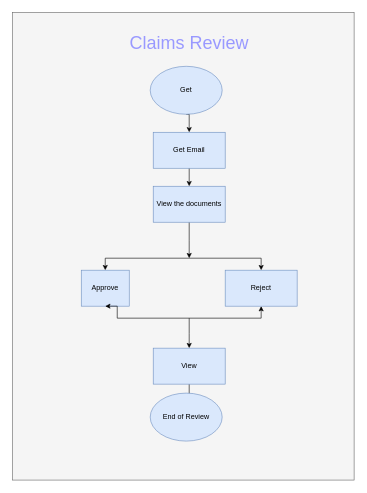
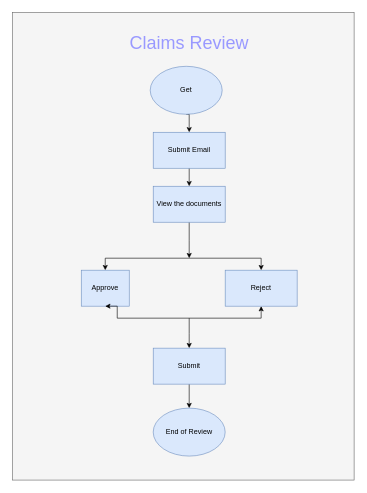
  <mxCell id="0" />
  <mxCell id="1" parent="0" />
  <mxCell id="2" value="" style="rounded=0;whiteSpace=wrap;html=1;fontSize=12;fillColor=#f5f5f5;strokeColor=#666666;fontColor=#333333;" parent="1" vertex="1"><mxGeometry x="20" y="20" width="570" height="780" as="geometry" /></mxCell>
  <mxCell id="3" value="&lt;font color=&quot;#9999FF&quot;&gt;Claims Review&lt;/font&gt;" style="text;html=1;strokeColor=none;fillColor=none;align=center;verticalAlign=middle;whiteSpace=wrap;rounded=0;fontSize=30;" parent="1" vertex="1"><mxGeometry x="175" y="60" width="280" height="20" as="geometry" /></mxCell>
  <mxCell id="4" style="edgeStyle=orthogonalEdgeStyle;rounded=0;orthogonalLoop=1;jettySize=auto;html=1;exitX=0.5;exitY=1;exitDx=0;exitDy=0;entryX=0.5;entryY=0;entryDx=0;entryDy=0;fontSize=12;" parent="1" source="5" target="7" edge="1"><mxGeometry relative="1" as="geometry" /></mxCell>
  <mxCell id="5" value="&lt;font style=&quot;font-size: 12px;&quot;&gt;Get&lt;/font&gt;" style="ellipse;whiteSpace=wrap;html=1;fontSize=12;fillColor=#dae8fc;strokeColor=#6c8ebf;" parent="1" vertex="1"><mxGeometry x="250" y="110" width="120" height="80" as="geometry" /></mxCell>
  <mxCell id="6" style="edgeStyle=orthogonalEdgeStyle;rounded=0;orthogonalLoop=1;jettySize=auto;html=1;exitX=0.5;exitY=1;exitDx=0;exitDy=0;entryX=0.5;entryY=0;entryDx=0;entryDy=0;fontSize=12;" parent="1" source="7" target="9" edge="1"><mxGeometry relative="1" as="geometry" /></mxCell>
- <mxCell id="7" value="Get Email" style="rounded=0;whiteSpace=wrap;html=1;fontSize=12;fillColor=#dae8fc;strokeColor=#6c8ebf;" parent="1" vertex="1"><mxGeometry x="255" y="220" width="120" height="60" as="geometry" /></mxCell>
+ <mxCell id="7" value="Submit Email" style="rounded=0;whiteSpace=wrap;html=1;fontSize=12;fillColor=#dae8fc;strokeColor=#6c8ebf;" parent="1" vertex="1"><mxGeometry x="255" y="220" width="120" height="60" as="geometry" /></mxCell>
  <mxCell id="8" style="edgeStyle=orthogonalEdgeStyle;rounded=0;orthogonalLoop=1;jettySize=auto;html=1;exitX=0.5;exitY=1;exitDx=0;exitDy=0;" parent="1" source="9" edge="1"><mxGeometry relative="1" as="geometry"><mxPoint x="315" y="430" as="targetPoint" /></mxGeometry></mxCell>
  <mxCell id="9" value="View the documents" style="rounded=0;whiteSpace=wrap;html=1;fontSize=12;fillColor=#dae8fc;strokeColor=#6c8ebf;" parent="1" vertex="1"><mxGeometry x="255" y="310" width="120" height="60" as="geometry" /></mxCell>
  <mxCell id="10" style="edgeStyle=orthogonalEdgeStyle;rounded=0;orthogonalLoop=1;jettySize=auto;html=1;exitX=0.5;exitY=0;exitDx=0;exitDy=0;entryX=0.5;entryY=0;entryDx=0;entryDy=0;startArrow=classic;startFill=1;" parent="1" source="11" target="17" edge="1"><mxGeometry relative="1" as="geometry" /></mxCell>
  <mxCell id="11" value="Approve" style="rounded=0;whiteSpace=wrap;html=1;fontSize=12;fillColor=#dae8fc;strokeColor=#6c8ebf;" parent="1" vertex="1"><mxGeometry x="135" y="450" width="80" height="60" as="geometry" /></mxCell>
  <mxCell id="12" style="edgeStyle=orthogonalEdgeStyle;rounded=0;orthogonalLoop=1;jettySize=auto;html=1;exitX=0.5;exitY=0;exitDx=0;exitDy=0;startArrow=classic;startFill=1;endArrow=none;endFill=0;" parent="1" source="14" edge="1"><mxGeometry relative="1" as="geometry"><mxPoint x="315" y="530" as="targetPoint" /></mxGeometry></mxCell>
  <mxCell id="13" style="edgeStyle=orthogonalEdgeStyle;rounded=0;orthogonalLoop=1;jettySize=auto;html=1;exitX=0.5;exitY=1;exitDx=0;exitDy=0;startArrow=none;startFill=0;endArrow=classic;endFill=1;" parent="1" source="14" target="15" edge="1"><mxGeometry relative="1" as="geometry" /></mxCell>
- <mxCell id="14" value="View" style="rounded=0;whiteSpace=wrap;html=1;fontSize=12;fillColor=#dae8fc;strokeColor=#6c8ebf;" parent="1" vertex="1"><mxGeometry x="255" y="580" width="120" height="60" as="geometry" /></mxCell>
- <mxCell id="15" value="End of Review" style="ellipse;whiteSpace=wrap;html=1;fontSize=12;fillColor=#dae8fc;strokeColor=#6c8ebf;" parent="1" vertex="1"><mxGeometry x="250" y="655" width="120" height="80" as="geometry" /></mxCell>
+ <mxCell id="14" value="Submit" style="rounded=0;whiteSpace=wrap;html=1;fontSize=12;fillColor=#dae8fc;strokeColor=#6c8ebf;" parent="1" vertex="1"><mxGeometry x="255" y="580" width="120" height="60" as="geometry" /></mxCell>
+ <mxCell id="15" value="End of Review" style="ellipse;whiteSpace=wrap;html=1;fontSize=12;fillColor=#dae8fc;strokeColor=#6c8ebf;" parent="1" vertex="1"><mxGeometry x="255" y="680" width="120" height="80" as="geometry" /></mxCell>
  <mxCell id="16" style="edgeStyle=orthogonalEdgeStyle;rounded=0;orthogonalLoop=1;jettySize=auto;html=1;exitX=0.5;exitY=1;exitDx=0;exitDy=0;entryX=0.5;entryY=1;entryDx=0;entryDy=0;startArrow=classic;startFill=1;" parent="1" source="17" target="11" edge="1"><mxGeometry relative="1" as="geometry"><Array as="points"><mxPoint x="435" y="530" /><mxPoint x="195" y="530" /></Array></mxGeometry></mxCell>
  <mxCell id="17" value="Reject" style="rounded=0;whiteSpace=wrap;html=1;fontSize=12;fillColor=#dae8fc;strokeColor=#6c8ebf;" parent="1" vertex="1"><mxGeometry x="375" y="450" width="120" height="60" as="geometry" /></mxCell>
